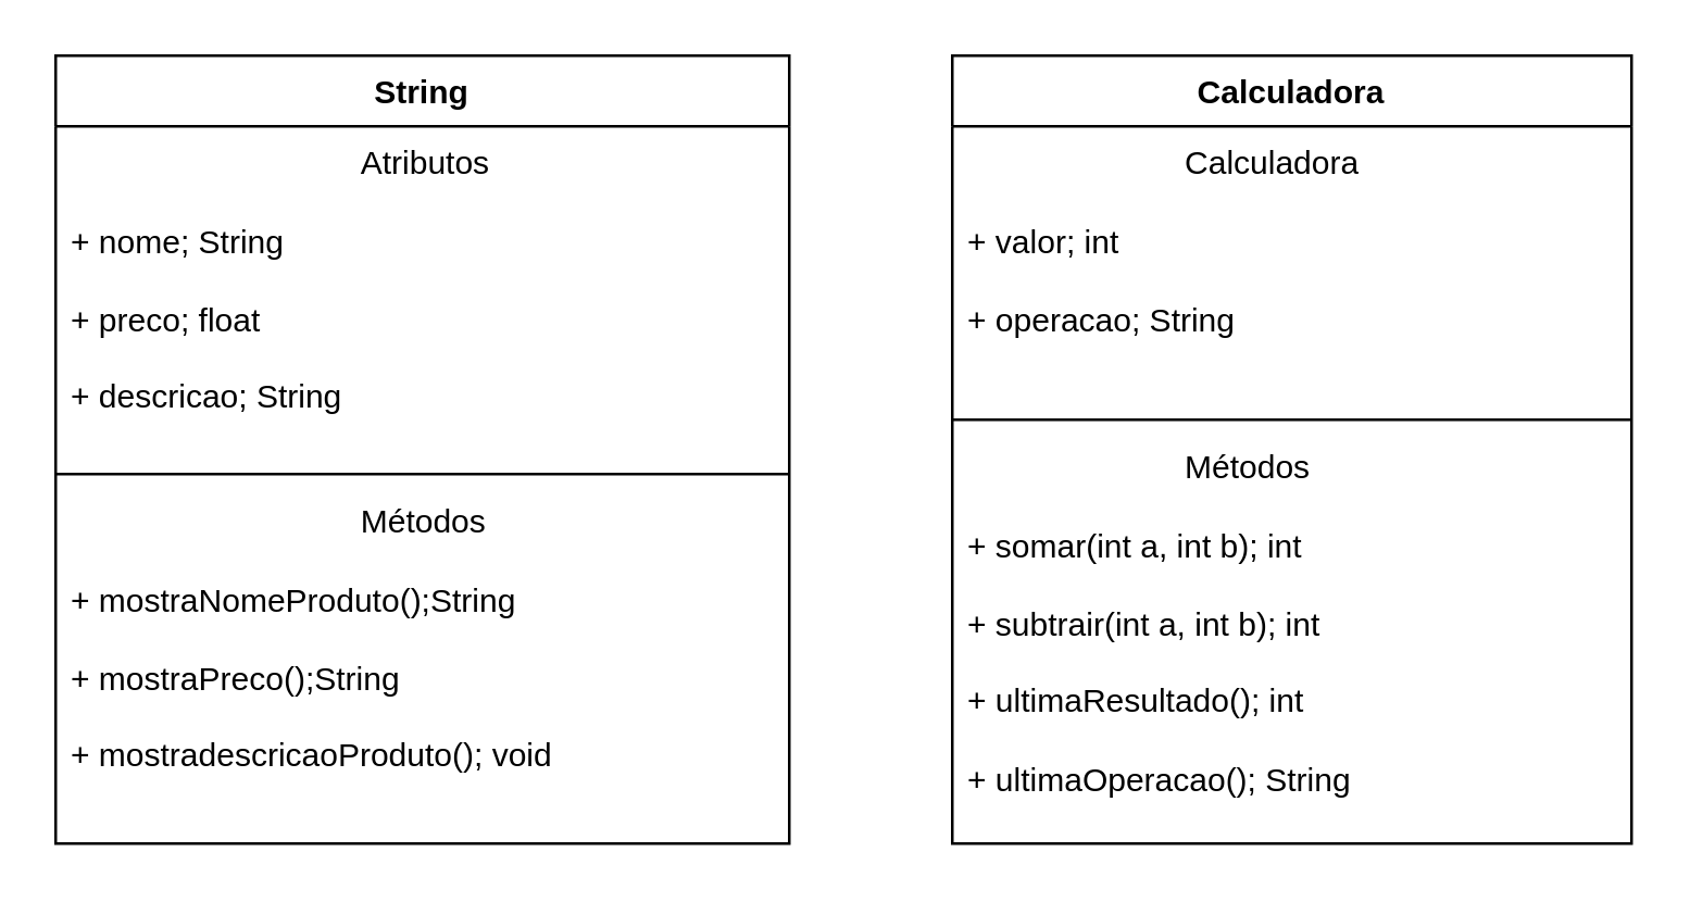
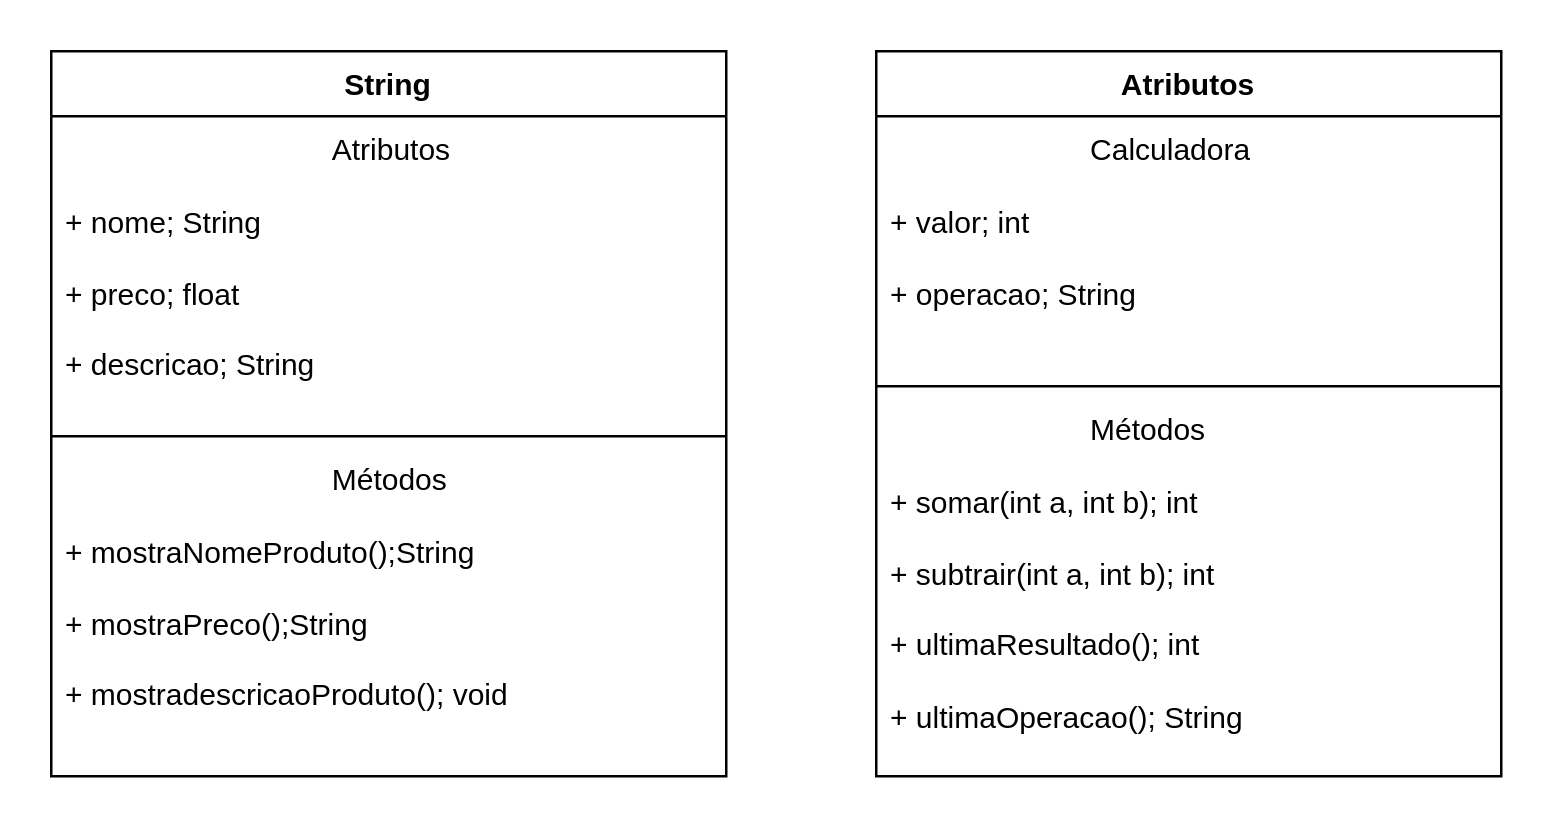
  <mxCell id="0" />
  <mxCell id="1" parent="0" />
  <mxCell id="2" value="String" style="swimlane;fontStyle=1;align=center;verticalAlign=top;childLayout=stackLayout;horizontal=1;startSize=26;horizontalStack=0;resizeParent=1;resizeParentMax=0;resizeLast=0;collapsible=1;marginBottom=0;whiteSpace=wrap;html=1;" vertex="1" parent="1"><mxGeometry x="20" y="20" width="270" height="290" as="geometry" /></mxCell>
  <mxCell id="3" value="&lt;span style=&quot;white-space: pre;&quot;&gt;&#09;&lt;/span&gt;&lt;span style=&quot;white-space: pre;&quot;&gt;&#09;&lt;/span&gt;&lt;span style=&quot;white-space: pre;&quot;&gt;&#09;&lt;span style=&quot;white-space: pre;&quot;&gt;&#09;&lt;/span&gt;&lt;/span&gt;Atributos&lt;br&gt;&lt;br&gt;+ nome; String&lt;br&gt;&lt;br&gt;+&amp;nbsp;preco; float&lt;br&gt;&lt;br&gt;+ descricao; String" style="text;strokeColor=none;fillColor=none;align=left;verticalAlign=top;spacingLeft=4;spacingRight=4;overflow=hidden;rotatable=0;points=[[0,0.5],[1,0.5]];portConstraint=eastwest;whiteSpace=wrap;html=1;" vertex="1" parent="2"><mxGeometry y="26" width="270" height="124" as="geometry" /></mxCell>
  <mxCell id="4" value="" style="line;strokeWidth=1;fillColor=none;align=left;verticalAlign=middle;spacingTop=-1;spacingLeft=3;spacingRight=3;rotatable=0;labelPosition=right;points=[];portConstraint=eastwest;strokeColor=inherit;" vertex="1" parent="2"><mxGeometry y="150" width="270" height="8" as="geometry" /></mxCell>
  <mxCell id="5" value="&lt;span style=&quot;&quot;&gt;&lt;span style=&quot;&quot;&gt;&amp;nbsp;&amp;nbsp;&amp;nbsp;&amp;nbsp;&lt;/span&gt;&lt;/span&gt;&lt;span style=&quot;&quot;&gt;&lt;span style=&quot;&quot;&gt;&amp;nbsp;&amp;nbsp;&amp;nbsp;&amp;nbsp;&lt;/span&gt;&lt;/span&gt;&lt;span style=&quot;&quot;&gt;&lt;span style=&quot;&quot;&gt;&amp;nbsp;&amp;nbsp;&amp;nbsp;&amp;nbsp;&lt;/span&gt;&lt;/span&gt;&lt;span style=&quot;&quot;&gt;&lt;span style=&quot;&quot;&gt;&amp;nbsp;&amp;nbsp;&amp;nbsp;&amp;nbsp;&lt;span style=&quot;&quot;&gt;&lt;span style=&quot;&quot;&gt;&amp;nbsp;&amp;nbsp;&amp;nbsp;&amp;nbsp;&lt;/span&gt;&lt;/span&gt;&lt;span style=&quot;&quot;&gt;&lt;span style=&quot;&quot;&gt;&amp;nbsp;&amp;nbsp;&amp;nbsp;&amp;nbsp;&lt;span style=&quot;white-space: pre;&quot;&gt;&#09;&lt;/span&gt;&lt;/span&gt;&lt;/span&gt;&lt;/span&gt;&lt;/span&gt;Métodos&lt;br&gt;&lt;br&gt;+&amp;nbsp;mostraNomeProduto();String&lt;br&gt;&lt;br&gt;+ mostraPreco();String&lt;br&gt;&lt;br&gt;+&amp;nbsp;mostradescricaoProduto(); void" style="text;strokeColor=none;fillColor=none;align=left;verticalAlign=top;spacingLeft=4;spacingRight=4;overflow=hidden;rotatable=0;points=[[0,0.5],[1,0.5]];portConstraint=eastwest;whiteSpace=wrap;html=1;" vertex="1" parent="2"><mxGeometry y="158" width="270" height="132" as="geometry" /></mxCell>
- <mxCell id="6" value="Calculadora" style="swimlane;fontStyle=1;align=center;verticalAlign=top;childLayout=stackLayout;horizontal=1;startSize=26;horizontalStack=0;resizeParent=1;resizeParentMax=0;resizeLast=0;collapsible=1;marginBottom=0;whiteSpace=wrap;html=1;" vertex="1" parent="1"><mxGeometry x="350" y="20" width="250" height="290" as="geometry" /></mxCell>
+ <mxCell id="6" value="Atributos" style="swimlane;fontStyle=1;align=center;verticalAlign=top;childLayout=stackLayout;horizontal=1;startSize=26;horizontalStack=0;resizeParent=1;resizeParentMax=0;resizeLast=0;collapsible=1;marginBottom=0;whiteSpace=wrap;html=1;" vertex="1" parent="1"><mxGeometry x="350" y="20" width="250" height="290" as="geometry" /></mxCell>
  <mxCell id="7" value="&lt;span style=&quot;white-space: pre;&quot;&gt;&#09;&lt;/span&gt;&lt;span style=&quot;white-space: pre;&quot;&gt;&#09;&lt;/span&gt;&lt;span style=&quot;white-space: pre;&quot;&gt;&#09;&lt;/span&gt;Calculadora&lt;br&gt;&lt;br&gt;+ valor; int&lt;br&gt;&lt;br&gt;+ operacao; String" style="text;strokeColor=none;fillColor=none;align=left;verticalAlign=top;spacingLeft=4;spacingRight=4;overflow=hidden;rotatable=0;points=[[0,0.5],[1,0.5]];portConstraint=eastwest;whiteSpace=wrap;html=1;" vertex="1" parent="6"><mxGeometry y="26" width="250" height="104" as="geometry" /></mxCell>
  <mxCell id="8" value="" style="line;strokeWidth=1;fillColor=none;align=left;verticalAlign=middle;spacingTop=-1;spacingLeft=3;spacingRight=3;rotatable=0;labelPosition=right;points=[];portConstraint=eastwest;strokeColor=inherit;" vertex="1" parent="6"><mxGeometry y="130" width="250" height="8" as="geometry" /></mxCell>
  <mxCell id="9" value="&lt;span style=&quot;white-space: pre;&quot;&gt;&#09;&lt;/span&gt;&lt;span style=&quot;white-space: pre;&quot;&gt;&#09;&lt;/span&gt;&lt;span style=&quot;white-space: pre;&quot;&gt;&#09;&lt;/span&gt;Métodos&lt;br&gt;&lt;br&gt;+ somar(int a, int b); int&lt;br&gt;&lt;br&gt;+ subtrair(int a, int b); int&lt;br&gt;&lt;br&gt;+&amp;nbsp;ultimaResultado(); int&lt;br&gt;&lt;br&gt;+&amp;nbsp;ultimaOperacao(); String" style="text;strokeColor=none;fillColor=none;align=left;verticalAlign=top;spacingLeft=4;spacingRight=4;overflow=hidden;rotatable=0;points=[[0,0.5],[1,0.5]];portConstraint=eastwest;whiteSpace=wrap;html=1;" vertex="1" parent="6"><mxGeometry y="138" width="250" height="152" as="geometry" /></mxCell>
